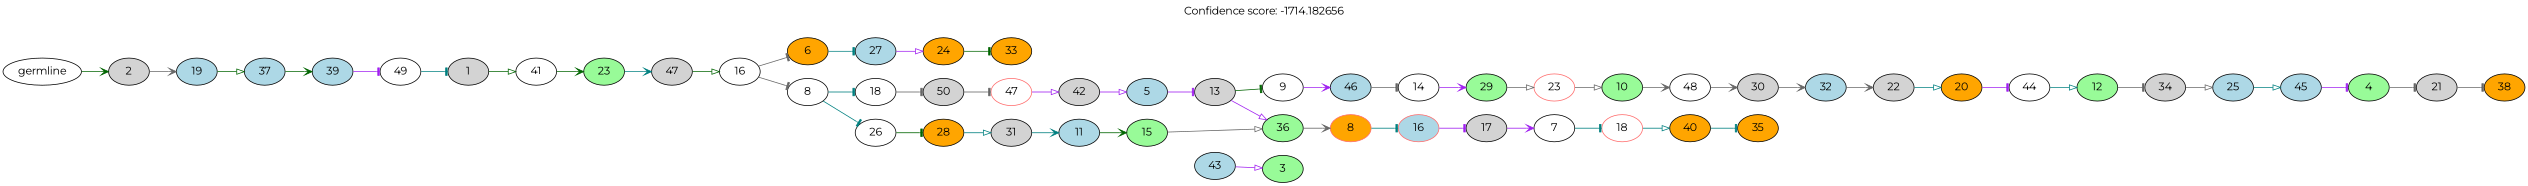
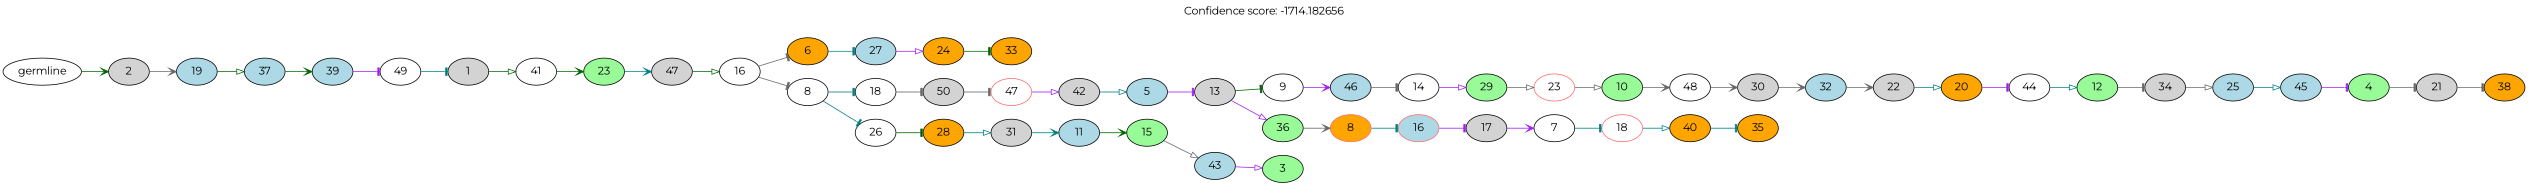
  digraph {
    fontname=Montserrat
    label="Confidence score: -1714.182656"
    labelloc=t
    rankdir=LR
    node [fillcolor=white fontname=Montserrat style=filled]
    edge [arrowhead=tee color=gray40 fontname=Montserrat]
    n1 [fillcolor=orange label=24]
    n2 [fillcolor=orange label=33]
    n3 [fillcolor=lightblue label=27]
    n4 [fillcolor=orange label=6]
    n5 [fillcolor=lightgrey label=21]
    n6 [fillcolor=orange label=38]
    n7 [fillcolor=palegreen label=4]
    n8 [fillcolor=lightblue label=45]
    n9 [fillcolor=lightblue label=25]
    n10 [fillcolor=lightgrey label=34]
    n11 [fillcolor=palegreen label=12]
    n12 [label=44]
    n13 [fillcolor=orange label=20]
    n14 [fillcolor=lightgrey label=22]
    n15 [fillcolor=lightblue label=32]
    n16 [fillcolor=lightgrey label=30]
    n17 [label=48]
    n18 [fillcolor=palegreen label=10]
    n19 [color=indianred1 label=23]
    n20 [fillcolor=palegreen label=29]
    n21 [label=14]
    n22 [fillcolor=lightblue label=46]
    n23 [label=9]
    n24 [fillcolor=orange label=40]
    n25 [fillcolor=orange label=35]
    n26 [color=indianred1 label=18]
    n27 [label=7]
    n28 [fillcolor=lightgrey label=17]
    n29 [color=indianred1 fillcolor=lightblue label=16]
    n30 [color=indianred1 fillcolor=orange label=8]
    n31 [fillcolor=palegreen label=36]
    n32 [fillcolor=lightgrey label=13]
    n33 [fillcolor=lightblue label=5]
    n34 [fillcolor=lightgrey label=42]
    n35 [color=indianred1 label=47]
    n36 [fillcolor=lightgrey label=50]
    n37 [label=18]
    n38 [fillcolor=lightblue label=43]
    n39 [fillcolor=palegreen label=3]
    n40 [fillcolor=palegreen label=15]
    n41 [fillcolor=lightblue label=11]
    n42 [fillcolor=lightgrey label=31]
    n43 [fillcolor=orange label=28]
    n44 [label=26]
    n45 [label=8]
    n46 [label=16]
    n47 [fillcolor=lightgrey label=47]
    n48 [fillcolor=palegreen label=23]
    n49 [label=41]
    n50 [fillcolor=lightgrey label=1]
    n51 [label=49]
    n52 [fillcolor=lightblue label=39]
    n53 [fillcolor=lightblue label=37]
    n54 [fillcolor=lightblue label=19]
    n55 [fillcolor=lightgrey label=2]
    n56 [label=germline]
    n1 -> n2 [color=darkgreen]
    n3 -> n1 [arrowhead=onormal color=purple]
    n4 -> n3 [color=teal]
    n5 -> n6
    n7 -> n5
    n8 -> n7 [color=purple]
    n9 -> n8 [arrowhead=onormal color=teal]
    n10 -> n9 [arrowhead=onormal]
    n11 -> n10
    n12 -> n11 [arrowhead=onormal color=teal]
    n13 -> n12 [color=purple]
    n14 -> n13 [arrowhead=onormal color=teal]
    n15 -> n14 [arrowhead=vee]
    n16 -> n15 [arrowhead=vee]
    n17 -> n16 [arrowhead=vee]
    n18 -> n17 [arrowhead=vee]
    n19 -> n18 [arrowhead=onormal]
    n20 -> n19 [arrowhead=onormal]
-   n21 -> n20 [arrowhead=vee color=purple]
+   n21 -> n20 [arrowhead=onormal color=purple]
    n22 -> n21
    n23 -> n22 [arrowhead=vee color=purple]
    n24 -> n25 [color=teal]
    n26 -> n24 [arrowhead=onormal color=teal]
    n27 -> n26 [color=teal]
    n28 -> n27 [arrowhead=vee color=purple]
    n29 -> n28 [color=purple]
    n30 -> n29 [color=teal]
    n31 -> n30 [arrowhead=vee]
    n32 -> n23 [color=darkgreen]
    n32 -> n31 [arrowhead=onormal color=purple]
    n33 -> n32 [color=purple]
-   n34 -> n33 [arrowhead=onormal color=purple]
+   n34 -> n33 [arrowhead=onormal color=teal]
    n35 -> n34 [arrowhead=onormal color=purple]
    n36 -> n35
    n37 -> n36
    n38 -> n39 [arrowhead=onormal color=purple]
-   n40 -> n31 [arrowhead=onormal]
+   n40 -> n38 [arrowhead=onormal]
    n41 -> n40 [arrowhead=vee color=darkgreen]
    n42 -> n41 [arrowhead=vee color=teal]
    n43 -> n42 [arrowhead=onormal color=teal]
    n44 -> n43 [color=darkgreen]
    n45 -> n37 [color=teal]
    n45 -> n44 [color=teal]
    n46 -> n4
    n46 -> n45
    n47 -> n46 [arrowhead=onormal color=darkgreen]
    n48 -> n47 [arrowhead=vee color=teal]
    n49 -> n48 [arrowhead=vee color=darkgreen]
    n50 -> n49 [arrowhead=onormal color=darkgreen]
    n51 -> n50 [color=teal]
    n52 -> n51 [color=purple]
    n53 -> n52 [arrowhead=vee color=darkgreen]
    n54 -> n53 [arrowhead=onormal color=darkgreen]
    n55 -> n54 [arrowhead=vee]
    n56 -> n55 [arrowhead=vee color=darkgreen]
  }
